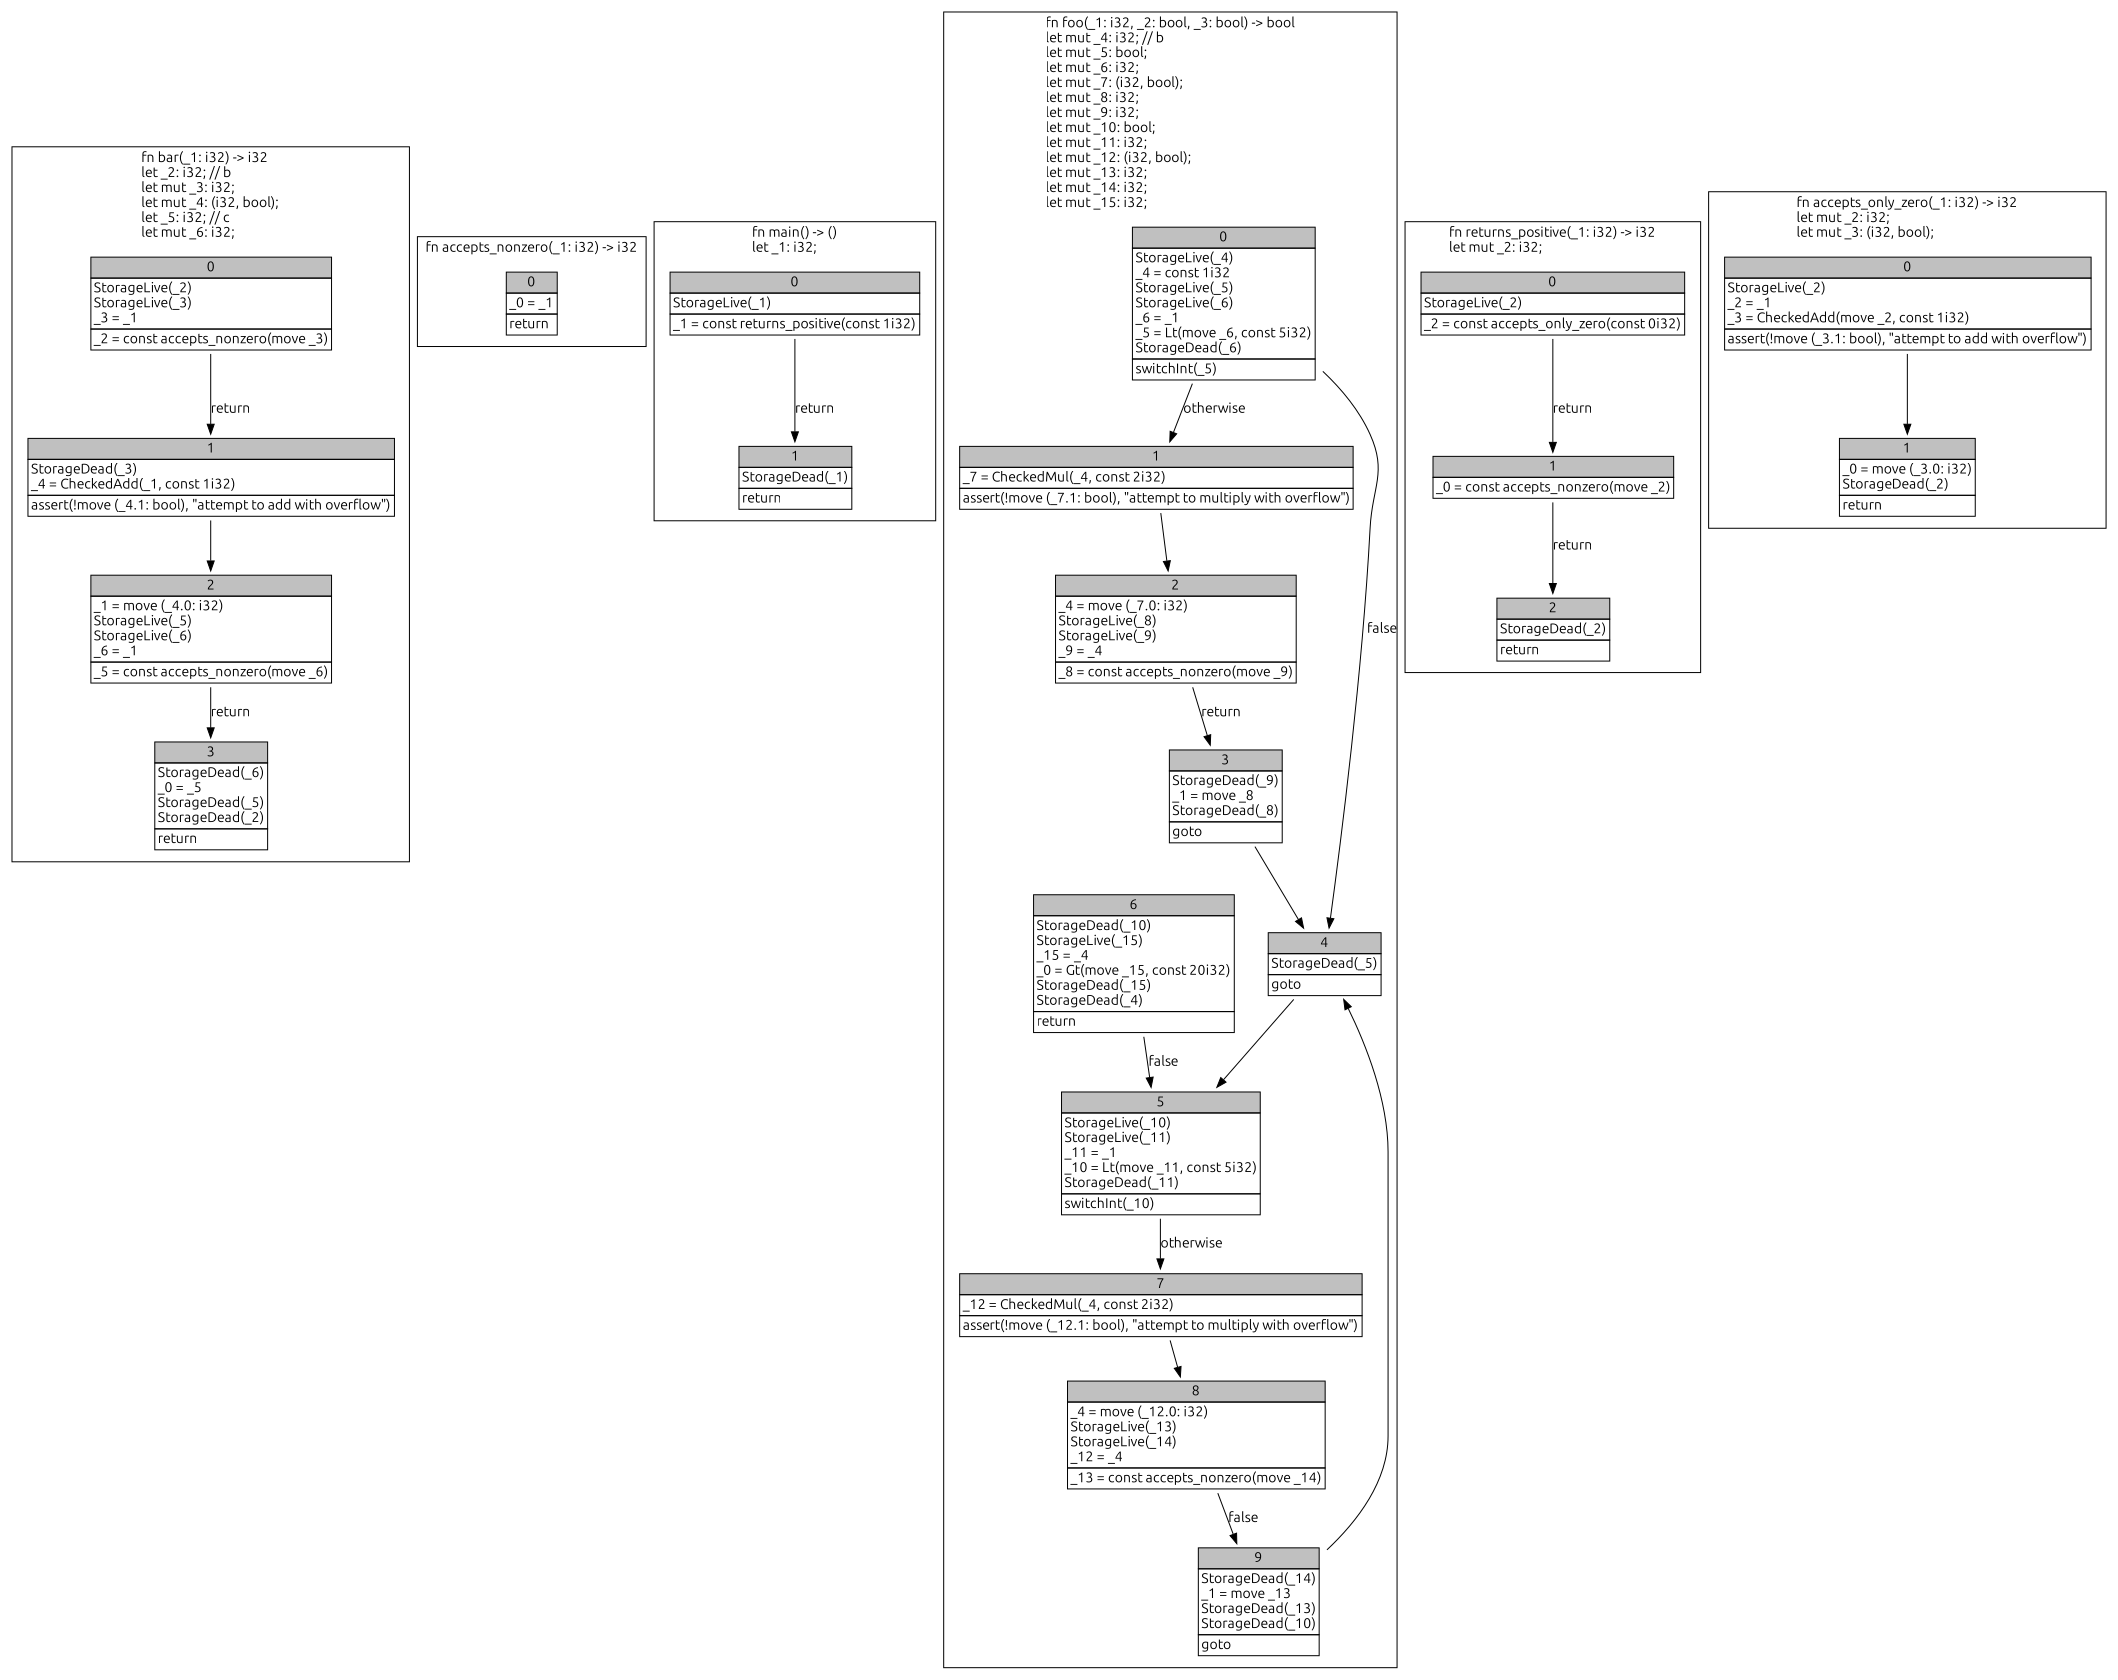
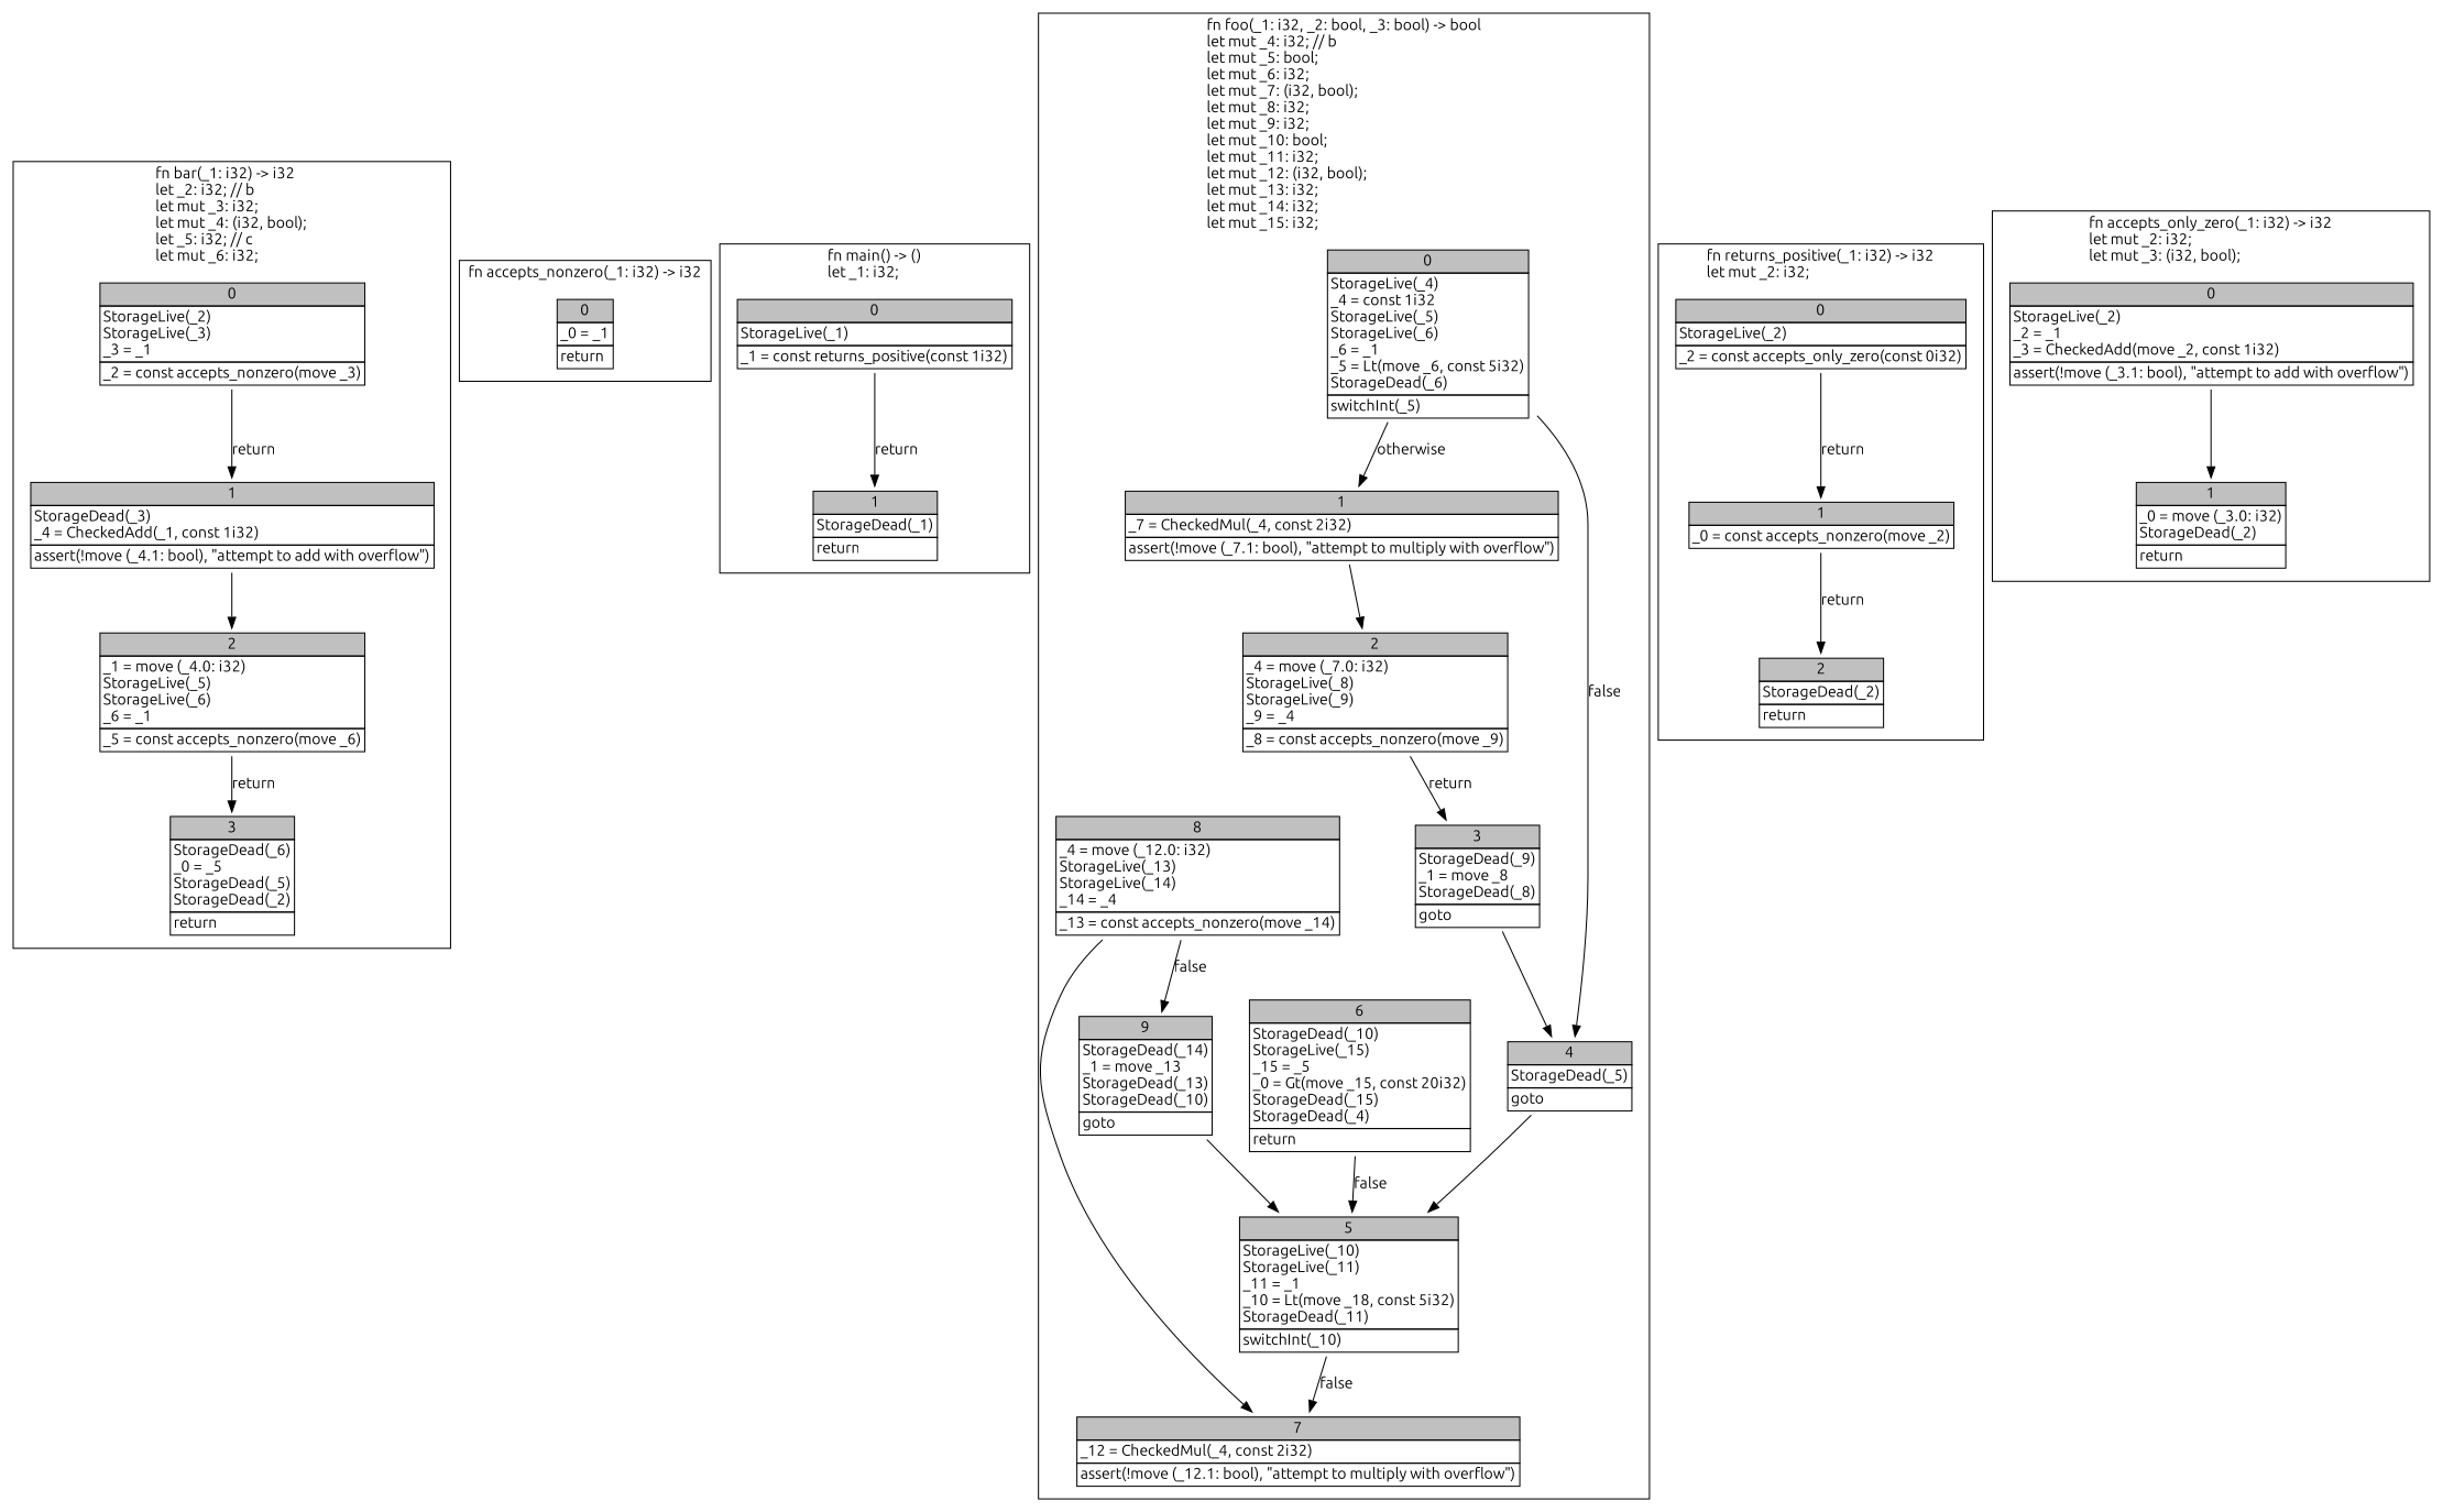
  digraph {
    fontname=Ubuntu
    node [fontname=Ubuntu shape=none]
    edge [fontname=Ubuntu]
    n1 [label=<<table border="0" cellborder="1" cellspacing="0"><tr><td bgcolor="gray" align="center" colspan="1">0</td></tr><tr><td align="left" balign="left">StorageLive(_2)<br/>StorageLive(_3)<br/>_3 = _1<br/></td></tr><tr><td align="left">_2 = const accepts_nonzero(move _3)</td></tr></table>>]
    n2 [label=<<table border="0" cellborder="1" cellspacing="0"><tr><td bgcolor="gray" align="center" colspan="1">1</td></tr><tr><td align="left" balign="left">StorageDead(_3)<br/>_4 = CheckedAdd(_1, const 1i32)<br/></td></tr><tr><td align="left">assert(!move (_4.1: bool), &quot;attempt to add with overflow&quot;)</td></tr></table>>]
    n3 [label=<<table border="0" cellborder="1" cellspacing="0"><tr><td bgcolor="gray" align="center" colspan="1">2</td></tr><tr><td align="left" balign="left">_1 = move (_4.0: i32)<br/>StorageLive(_5)<br/>StorageLive(_6)<br/>_6 = _1<br/></td></tr><tr><td align="left">_5 = const accepts_nonzero(move _6)</td></tr></table>>]
    n4 [label=<<table border="0" cellborder="1" cellspacing="0"><tr><td bgcolor="gray" align="center" colspan="1">3</td></tr><tr><td align="left" balign="left">StorageDead(_6)<br/>_0 = _5<br/>StorageDead(_5)<br/>StorageDead(_2)<br/></td></tr><tr><td align="left">return</td></tr></table>>]
    n5 [label=<<table border="0" cellborder="1" cellspacing="0"><tr><td bgcolor="gray" align="center" colspan="1">0</td></tr><tr><td align="left" balign="left">_0 = _1<br/></td></tr><tr><td align="left">return</td></tr></table>>]
    n6 [label=<<table border="0" cellborder="1" cellspacing="0"><tr><td bgcolor="gray" align="center" colspan="1">0</td></tr><tr><td align="left" balign="left">StorageLive(_1)<br/></td></tr><tr><td align="left">_1 = const returns_positive(const 1i32)</td></tr></table>>]
    n7 [label=<<table border="0" cellborder="1" cellspacing="0"><tr><td bgcolor="gray" align="center" colspan="1">1</td></tr><tr><td align="left" balign="left">StorageDead(_1)<br/></td></tr><tr><td align="left">return</td></tr></table>>]
    n8 [label=<<table border="0" cellborder="1" cellspacing="0"><tr><td bgcolor="gray" align="center" colspan="1">0</td></tr><tr><td align="left" balign="left">StorageLive(_4)<br/>_4 = const 1i32<br/>StorageLive(_5)<br/>StorageLive(_6)<br/>_6 = _1<br/>_5 = Lt(move _6, const 5i32)<br/>StorageDead(_6)<br/></td></tr><tr><td align="left">switchInt(_5)</td></tr></table>>]
    n9 [label=<<table border="0" cellborder="1" cellspacing="0"><tr><td bgcolor="gray" align="center" colspan="1">1</td></tr><tr><td align="left" balign="left">_7 = CheckedMul(_4, const 2i32)<br/></td></tr><tr><td align="left">assert(!move (_7.1: bool), &quot;attempt to multiply with overflow&quot;)</td></tr></table>>]
    n10 [label=<<table border="0" cellborder="1" cellspacing="0"><tr><td bgcolor="gray" align="center" colspan="1">4</td></tr><tr><td align="left" balign="left">StorageDead(_5)<br/></td></tr><tr><td align="left">goto</td></tr></table>>]
    n11 [label=<<table border="0" cellborder="1" cellspacing="0"><tr><td bgcolor="gray" align="center" colspan="1">2</td></tr><tr><td align="left" balign="left">_4 = move (_7.0: i32)<br/>StorageLive(_8)<br/>StorageLive(_9)<br/>_9 = _4<br/></td></tr><tr><td align="left">_8 = const accepts_nonzero(move _9)</td></tr></table>>]
    n12 [label=<<table border="0" cellborder="1" cellspacing="0"><tr><td bgcolor="gray" align="center" colspan="1">3</td></tr><tr><td align="left" balign="left">StorageDead(_9)<br/>_1 = move _8<br/>StorageDead(_8)<br/></td></tr><tr><td align="left">goto</td></tr></table>>]
-   n13 [label=<<table border="0" cellborder="1" cellspacing="0"><tr><td bgcolor="gray" align="center" colspan="1">5</td></tr><tr><td align="left" balign="left">StorageLive(_10)<br/>StorageLive(_11)<br/>_11 = _1<br/>_10 = Lt(move _11, const 5i32)<br/>StorageDead(_11)<br/></td></tr><tr><td align="left">switchInt(_10)</td></tr></table>>]
-   n14 [label=<<table border="0" cellborder="1" cellspacing="0"><tr><td bgcolor="gray" align="center" colspan="1">6</td></tr><tr><td align="left" balign="left">StorageDead(_10)<br/>StorageLive(_15)<br/>_15 = _4<br/>_0 = Gt(move _15, const 20i32)<br/>StorageDead(_15)<br/>StorageDead(_4)<br/></td></tr><tr><td align="left">return</td></tr></table>>]
+   n13 [label=<<table border="0" cellborder="1" cellspacing="0"><tr><td bgcolor="gray" align="center" colspan="1">5</td></tr><tr><td align="left" balign="left">StorageLive(_10)<br/>StorageLive(_11)<br/>_11 = _1<br/>_10 = Lt(move _18, const 5i32)<br/>StorageDead(_11)<br/></td></tr><tr><td align="left">switchInt(_10)</td></tr></table>>]
+   n14 [label=<<table border="0" cellborder="1" cellspacing="0"><tr><td bgcolor="gray" align="center" colspan="1">6</td></tr><tr><td align="left" balign="left">StorageDead(_10)<br/>StorageLive(_15)<br/>_15 = _5<br/>_0 = Gt(move _15, const 20i32)<br/>StorageDead(_15)<br/>StorageDead(_4)<br/></td></tr><tr><td align="left">return</td></tr></table>>]
    n15 [label=<<table border="0" cellborder="1" cellspacing="0"><tr><td bgcolor="gray" align="center" colspan="1">7</td></tr><tr><td align="left" balign="left">_12 = CheckedMul(_4, const 2i32)<br/></td></tr><tr><td align="left">assert(!move (_12.1: bool), &quot;attempt to multiply with overflow&quot;)</td></tr></table>>]
-   n16 [label=<<table border="0" cellborder="1" cellspacing="0"><tr><td bgcolor="gray" align="center" colspan="1">8</td></tr><tr><td align="left" balign="left">_4 = move (_12.0: i32)<br/>StorageLive(_13)<br/>StorageLive(_14)<br/>_12 = _4<br/></td></tr><tr><td align="left">_13 = const accepts_nonzero(move _14)</td></tr></table>>]
+   n16 [label=<<table border="0" cellborder="1" cellspacing="0"><tr><td bgcolor="gray" align="center" colspan="1">8</td></tr><tr><td align="left" balign="left">_4 = move (_12.0: i32)<br/>StorageLive(_13)<br/>StorageLive(_14)<br/>_14 = _4<br/></td></tr><tr><td align="left">_13 = const accepts_nonzero(move _14)</td></tr></table>>]
    n17 [label=<<table border="0" cellborder="1" cellspacing="0"><tr><td bgcolor="gray" align="center" colspan="1">9</td></tr><tr><td align="left" balign="left">StorageDead(_14)<br/>_1 = move _13<br/>StorageDead(_13)<br/>StorageDead(_10)<br/></td></tr><tr><td align="left">goto</td></tr></table>>]
    n18 [label=<<table border="0" cellborder="1" cellspacing="0"><tr><td bgcolor="gray" align="center" colspan="1">0</td></tr><tr><td align="left" balign="left">StorageLive(_2)<br/></td></tr><tr><td align="left">_2 = const accepts_only_zero(const 0i32)</td></tr></table>>]
    n19 [label=<<table border="0" cellborder="1" cellspacing="0"><tr><td bgcolor="gray" align="center" colspan="1">1</td></tr><tr><td align="left">_0 = const accepts_nonzero(move _2)</td></tr></table>>]
    n20 [label=<<table border="0" cellborder="1" cellspacing="0"><tr><td bgcolor="gray" align="center" colspan="1">2</td></tr><tr><td align="left" balign="left">StorageDead(_2)<br/></td></tr><tr><td align="left">return</td></tr></table>>]
    n21 [label=<<table border="0" cellborder="1" cellspacing="0"><tr><td bgcolor="gray" align="center" colspan="1">0</td></tr><tr><td align="left" balign="left">StorageLive(_2)<br/>_2 = _1<br/>_3 = CheckedAdd(move _2, const 1i32)<br/></td></tr><tr><td align="left">assert(!move (_3.1: bool), &quot;attempt to add with overflow&quot;)</td></tr></table>>]
    n22 [label=<<table border="0" cellborder="1" cellspacing="0"><tr><td bgcolor="gray" align="center" colspan="1">1</td></tr><tr><td align="left" balign="left">_0 = move (_3.0: i32)<br/>StorageDead(_2)<br/></td></tr><tr><td align="left">return</td></tr></table>>]
    subgraph cluster_1 {
      label=<fn bar(_1: i32) -&gt; i32<br align="left"/>let _2: i32; // b<br align="left"/>let mut _3: i32;<br align="left"/>let mut _4: (i32, bool);<br align="left"/>let _5: i32; // c<br align="left"/>let mut _6: i32;<br align="left"/>>
      n1
      n2
      n3
      n4
    }
    subgraph cluster_2 {
      label=<fn accepts_nonzero(_1: i32) -&gt; i32<br align="left"/>>
      n5
    }
    subgraph cluster_3 {
      label=<fn main() -&gt; ()<br align="left"/>let _1: i32;<br align="left"/>>
      n6
      n7
    }
    subgraph cluster_4 {
      label=<fn foo(_1: i32, _2: bool, _3: bool) -&gt; bool<br align="left"/>let mut _4: i32; // b<br align="left"/>let mut _5: bool;<br align="left"/>let mut _6: i32;<br align="left"/>let mut _7: (i32, bool);<br align="left"/>let mut _8: i32;<br align="left"/>let mut _9: i32;<br align="left"/>let mut _10: bool;<br align="left"/>let mut _11: i32;<br align="left"/>let mut _12: (i32, bool);<br align="left"/>let mut _13: i32;<br align="left"/>let mut _14: i32;<br align="left"/>let mut _15: i32;<br align="left"/>>
      n8
      n9
      n10
      n11
      n12
      n13
      n14
      n15
      n16
      n17
    }
    subgraph cluster_5 {
      label=<fn returns_positive(_1: i32) -&gt; i32<br align="left"/>let mut _2: i32;<br align="left"/>>
      n18
      n19
      n20
    }
    subgraph cluster_6 {
      label=<fn accepts_only_zero(_1: i32) -&gt; i32<br align="left"/>let mut _2: i32;<br align="left"/>let mut _3: (i32, bool);<br align="left"/>>
      n21
      n22
    }
    n1 -> n2 [label=return]
    n2 -> n3
    n3 -> n4 [label=return]
    n6 -> n7 [label=return]
    n8 -> n9 [label=otherwise]
    n8 -> n10 [label=false]
    n9 -> n11
    n10 -> n13
    n11 -> n12 [label=return]
    n12 -> n10
-   n13 -> n15 [label=otherwise]
+   n13 -> n15 [label=false]
    n14 -> n13 [label=false]
-   n15 -> n16
+   n16 -> n15
    n16 -> n17 [label=false]
-   n17 -> n10
+   n17 -> n13
    n18 -> n19 [label=return]
    n19 -> n20 [label=return]
    n21 -> n22
  }
